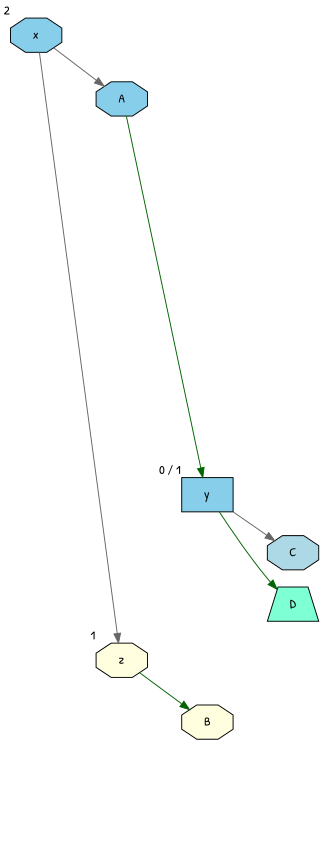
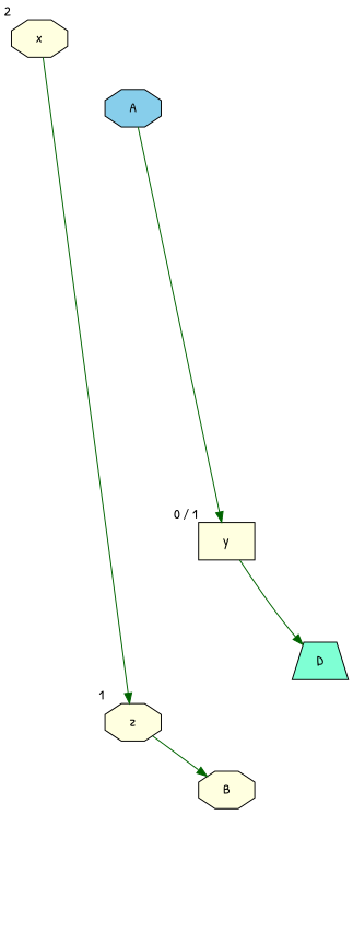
  digraph {
    fontname="Patrick Hand"
    rankdir=LR
    node [fontname="Patrick Hand" shape=circle style=invis]
    edge [fontname="Patrick Hand" style=invis]
    b12 [width=.1]
    c12 [width=.1]
    c34 [width=.1]
    d12 [width=.1]
    d34 [width=.1]
    d56 [width=.1]
    d78 [width=.1]
-   n8 [fillcolor=skyblue label=x shape=octagon style=filled xlabel=2]
+   n8 [fillcolor=lightyellow label=x shape=octagon style=filled xlabel=2]
    n9 [fillcolor=skyblue label=A shape=octagon style=filled]
    n10 [fillcolor=lightyellow label=z shape=octagon style=filled xlabel=1]
    c1
    c2
-   n13 [fillcolor=skyblue label=y shape=box style=filled xlabel="0 / 1"]
+   n13 [fillcolor=lightyellow label=y shape=box style=filled xlabel="0 / 1"]
    n14 [fillcolor=lightyellow label=B shape=octagon style=filled]
    d1
    d2
    d3
    d4
    d5
    d6
-   n21 [fillcolor=lightblue label=C shape=octagon style=filled]
    n22 [fillcolor=aquamarine label=D shape=trapezium style=filled]
    subgraph sub_1 {
      rank=same
      b12
      c12
      c34
      d12
      d34
      d56
      d78
    }
    n8 -> b12 [weight=10]
-   n8 -> n9 [color=gray40 style=""]
-   n8 -> n10 [color=gray40 style=""]
+   n8 -> n10 [color=darkgreen style=""]
    n9 -> c12 [weight=10]
    n9 -> c1
    n9 -> c2
    n9 -> n13 [color=darkgreen style=""]
    n10 -> c34 [weight=10]
    n10 -> n14 [color=darkgreen style=""]
    c1 -> d12 [weight=10]
    c1 -> d1
    c1 -> d2
    c2 -> d34 [weight=10]
    c2 -> d3
    c2 -> d4
    n13 -> d78 [weight=10]
-   n13 -> n21 [color=gray40 style=""]
    n13 -> n22 [color=darkgreen style=""]
    n14 -> d56 [weight=10]
    n14 -> d5
    n14 -> d6
  }
